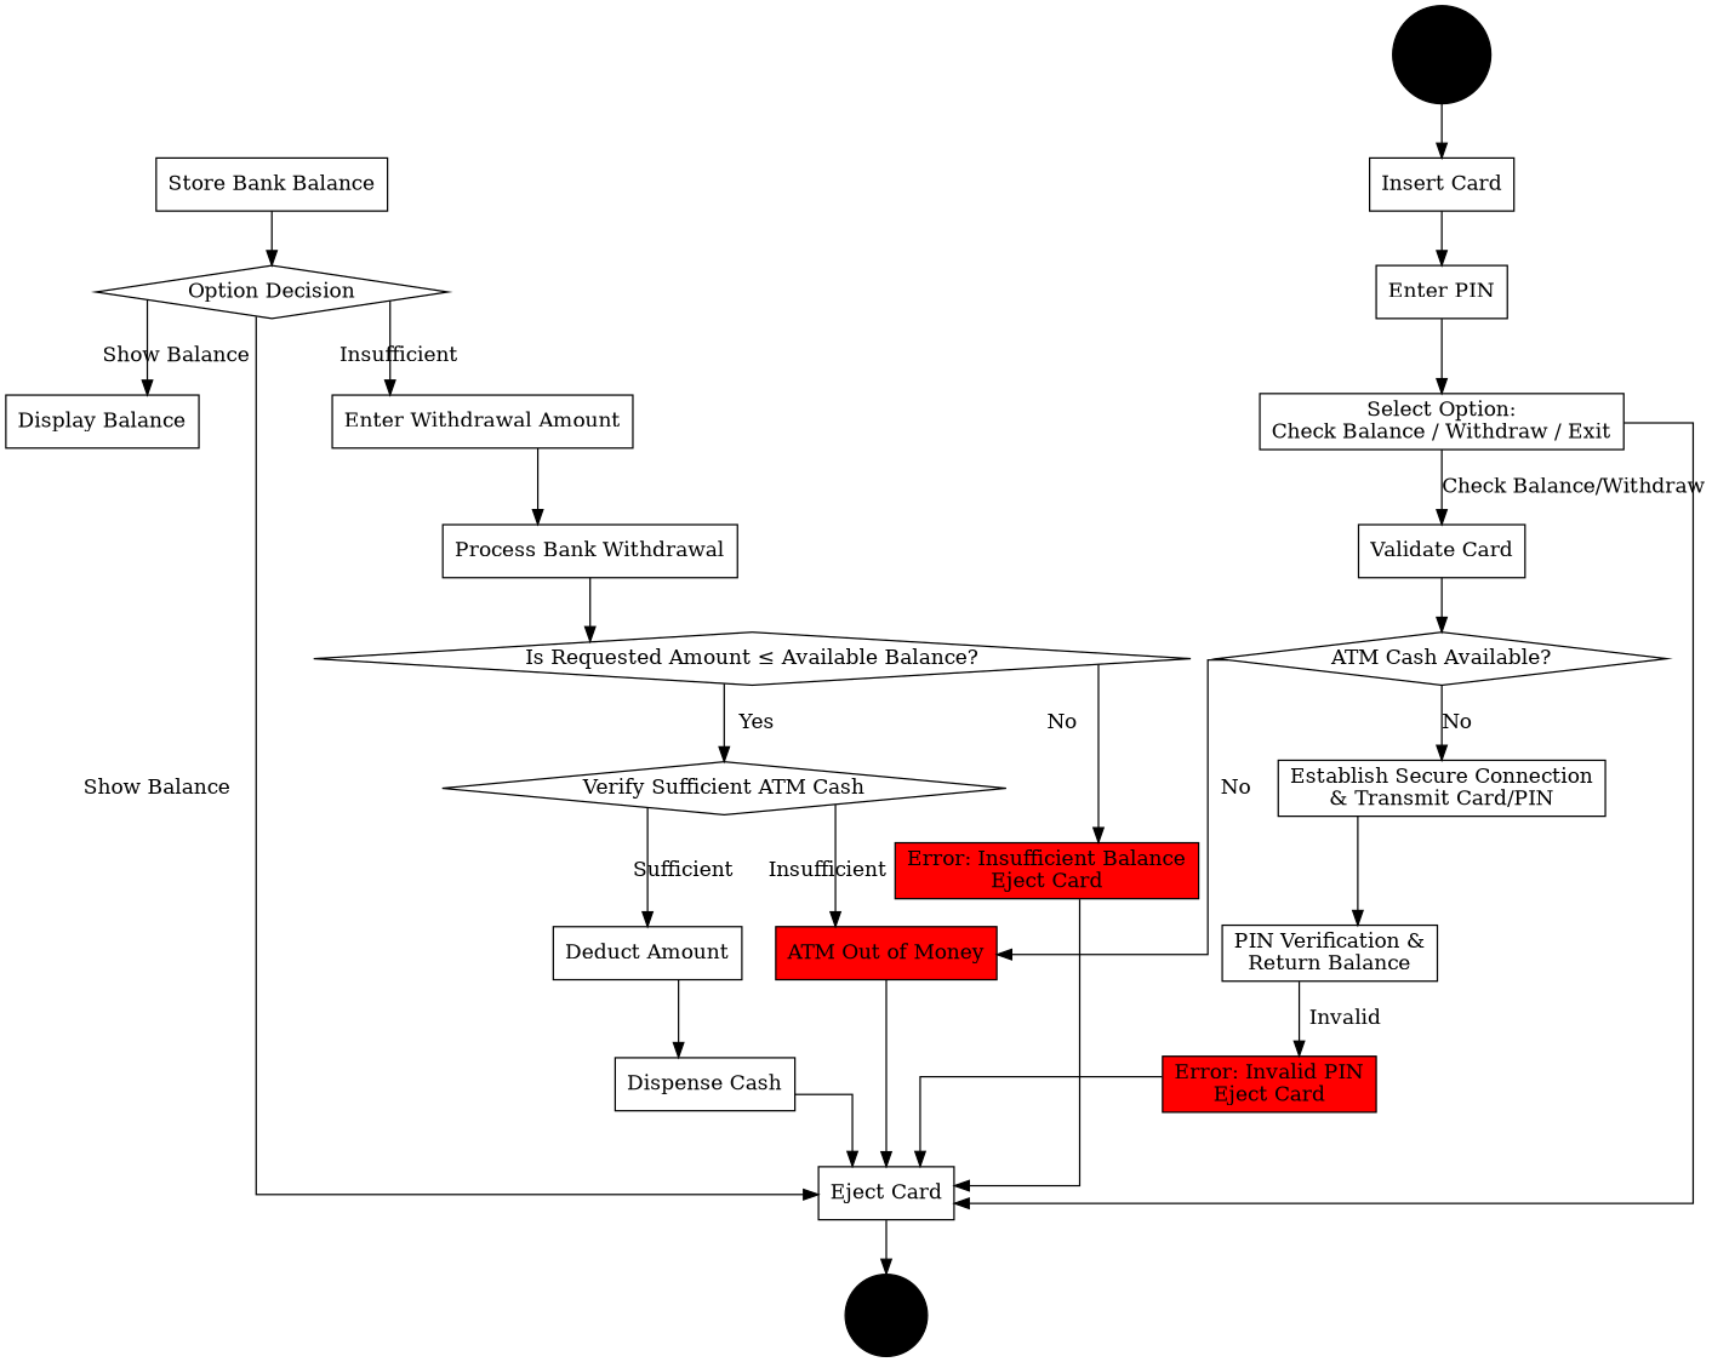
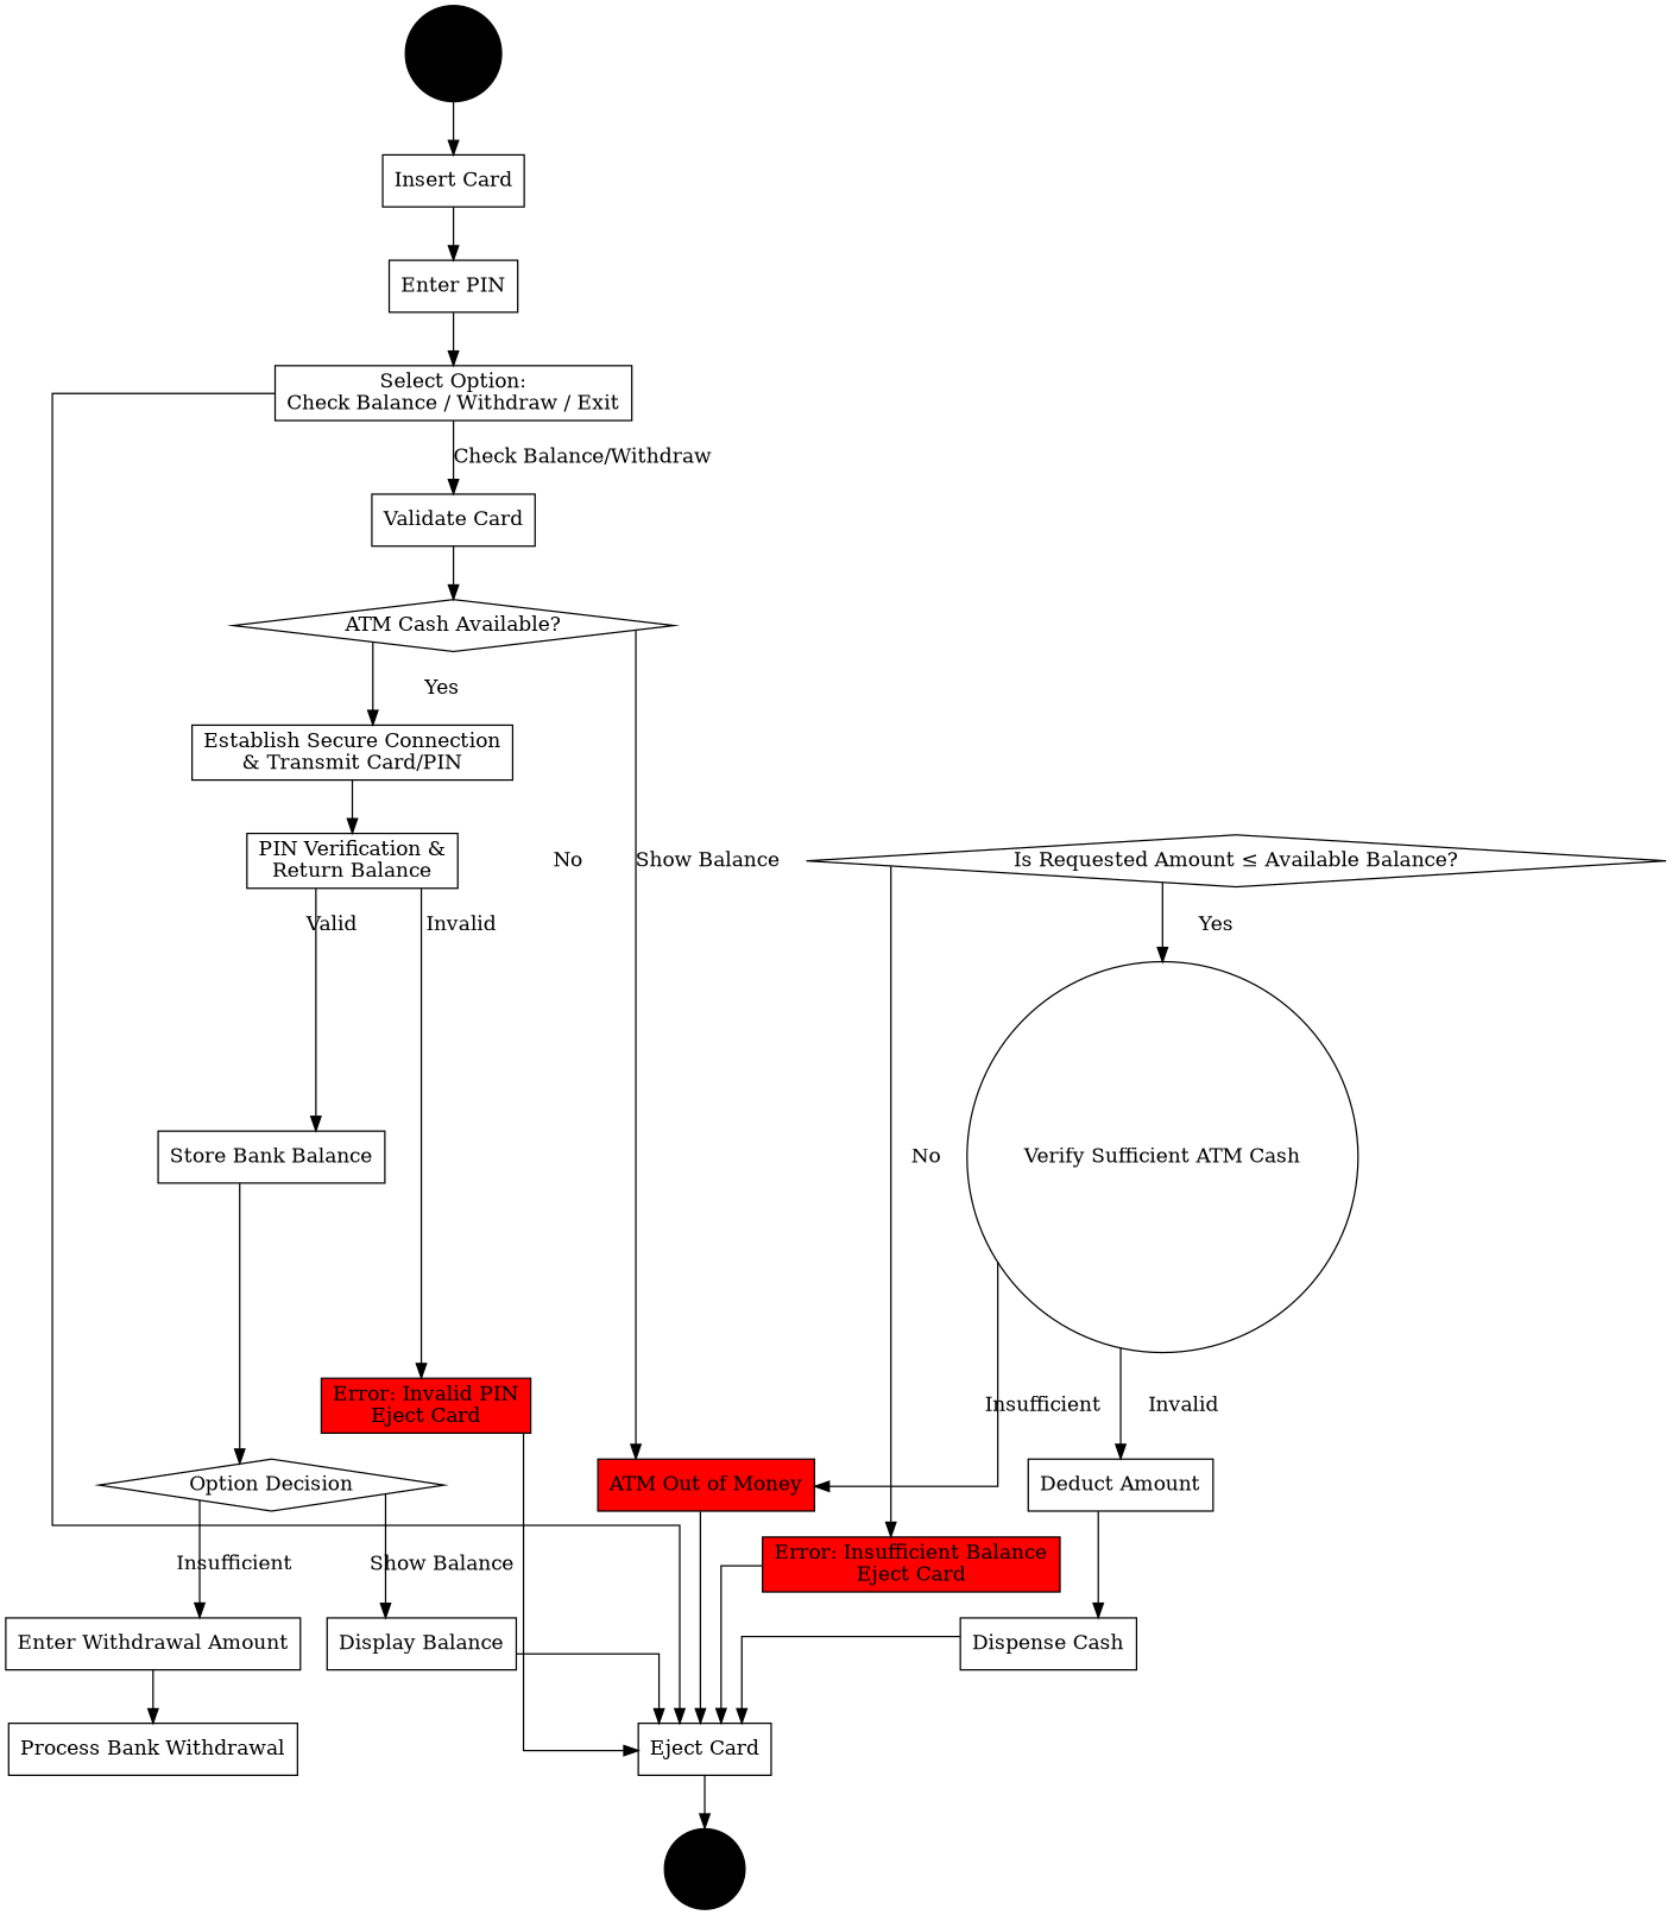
  digraph {
    rankdir=TB
    splines=ortho
    node [shape=box]
    start [fillcolor=black shape=circle style=filled]
    n2 [label="Insert Card"]
    n3 [label="Enter PIN"]
    n4 [label="Select Option:\nCheck Balance / Withdraw / Exit"]
    n5 [label="Validate Card"]
    n6 [label="Eject Card"]
    n7 [label="ATM Cash Available?" shape=diamond]
    end [fillcolor=black shape=circle style=filled]
    n9 [fillcolor=red label="ATM Out of Money" style=filled]
    n10 [label="Establish Secure Connection\n& Transmit Card/PIN"]
    n11 [label="PIN Verification &\nReturn Balance"]
    n12 [fillcolor=red label="Error: Invalid PIN\nEject Card" style=filled]
    n13 [label="Store Bank Balance"]
    n14 [label="Option Decision" shape=diamond]
    n15 [label="Display Balance"]
    n16 [label="Enter Withdrawal Amount"]
    n17 [label="Process Bank Withdrawal"]
    n18 [label="Is Requested Amount ≤ Available Balance?" shape=diamond]
    n19 [fillcolor=red label="Error: Insufficient Balance\nEject Card" style=filled]
-   n20 [label="Verify Sufficient ATM Cash" shape=diamond]
+   n20 [label="Verify Sufficient ATM Cash" shape=circle]
    n21 [label="Deduct Amount"]
    n22 [label="Dispense Cash"]
    start -> n2
    n2 -> n3
    n3 -> n4
    n4 -> n5 [label="Check Balance/Withdraw"]
    n4 -> n6 [constraint=false label="Show Balance"]
    n5 -> n7
    n6 -> end
    n7 -> n9 [label=No]
-   n7 -> n10 [label=No]
+   n7 -> n10 [label=Yes]
    n9 -> n6
    n10 -> n11
    n11 -> n12 [label=Invalid]
+   n11 -> n13 [label=Valid]
    n12 -> n6
    n13 -> n14
    n14 -> n15 [label="Show Balance"]
    n14 -> n16 [label=Insufficient]
-   n14 -> n6
+   n15 -> n6
    n16 -> n17
-   n17 -> n18
    n18 -> n19 [label=No]
    n18 -> n20 [label=Yes]
    n19 -> n6
    n20 -> n9 [label=Insufficient]
-   n20 -> n21 [label=Sufficient]
+   n20 -> n21 [label=Invalid]
    n21 -> n22
    n22 -> n6
  }
